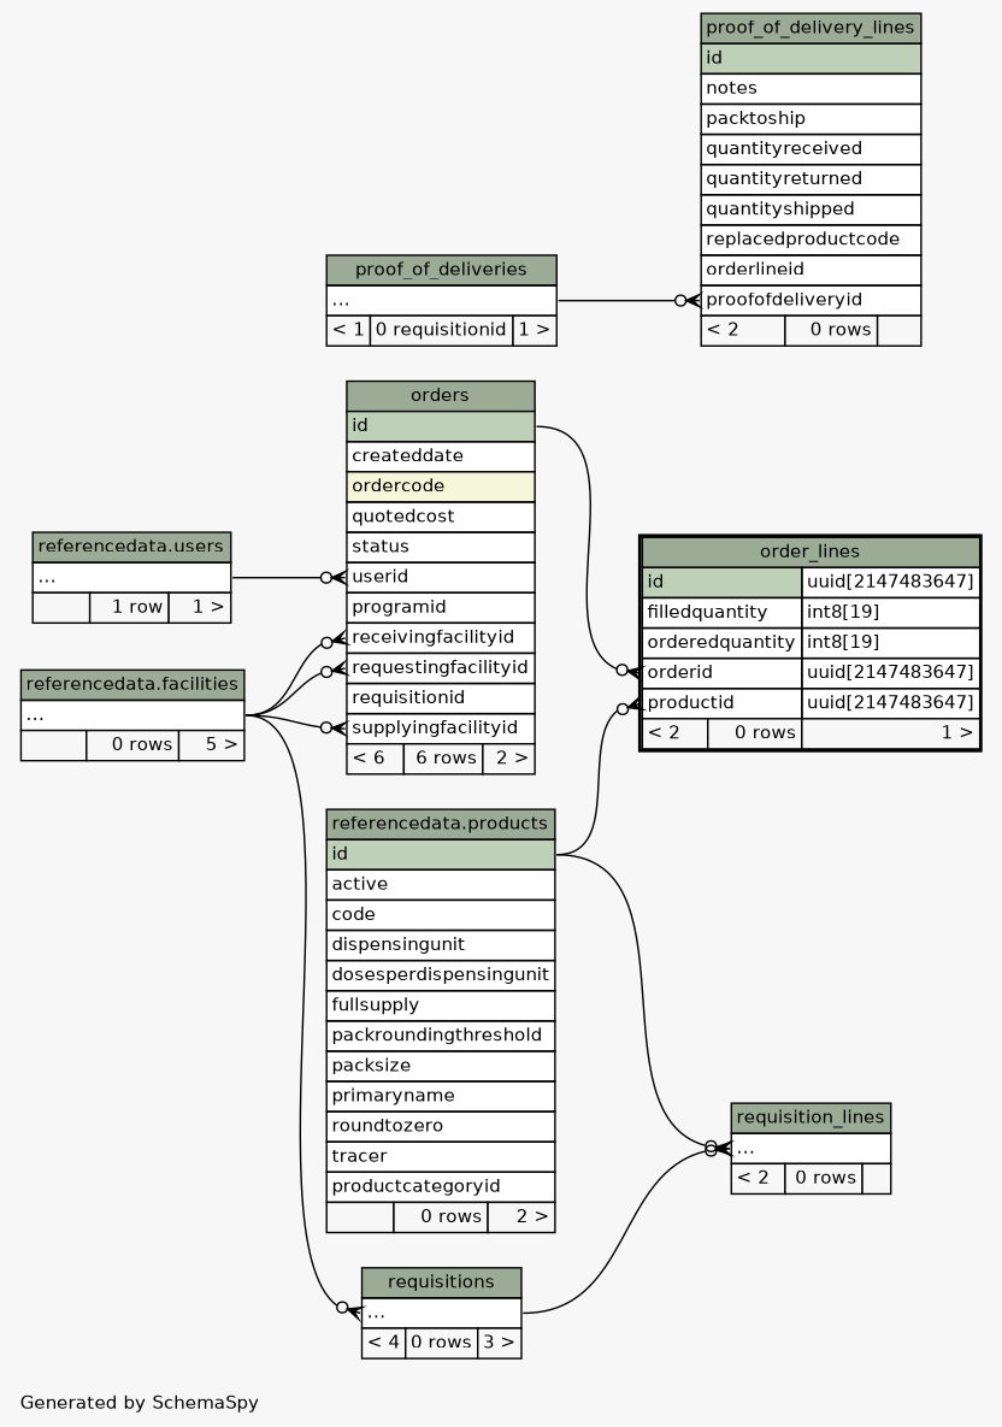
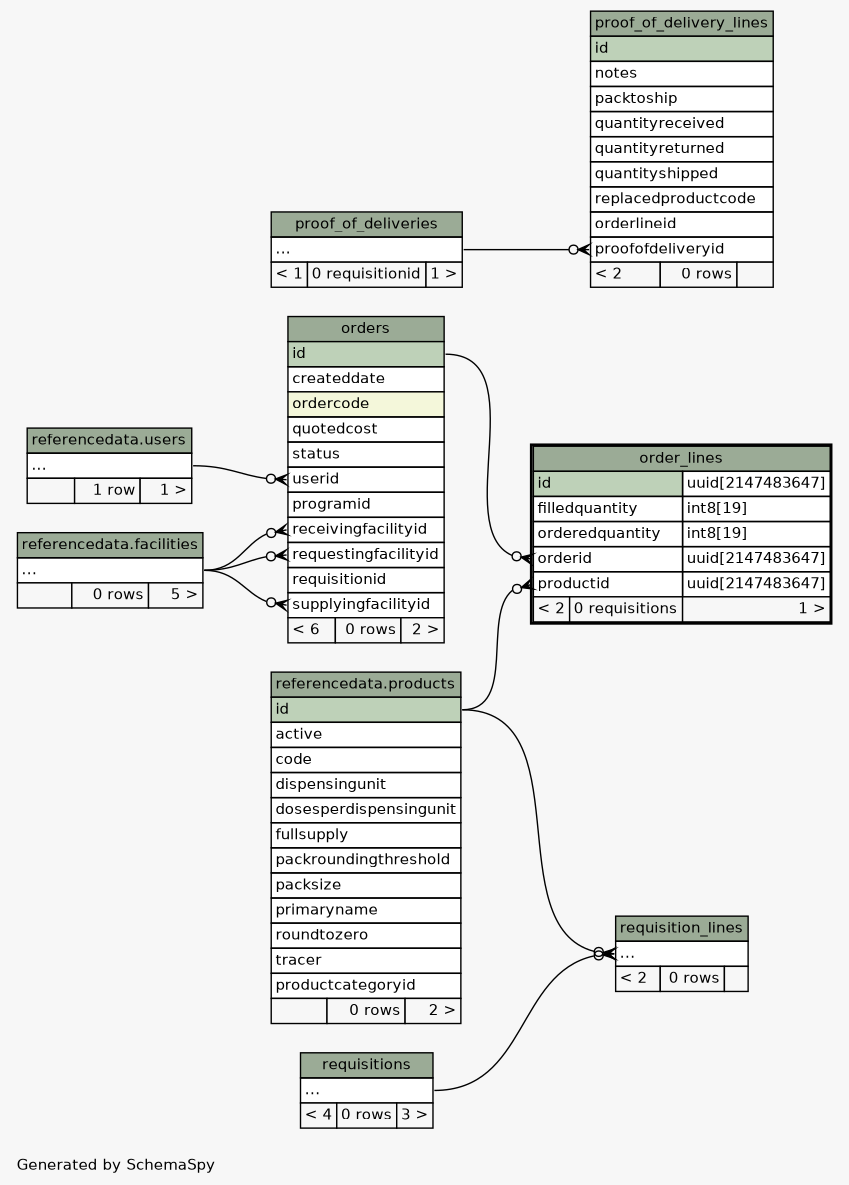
  digraph {
    bgcolor="#f7f7f7"
    fontname=Helvetica
    fontsize=11
    label="\nGenerated by SchemaSpy"
    labeljust=l
    nodesep=0.18
    rankdir=RL
    ranksep=0.46
    node [fontname=Helvetica fontsize=11 shape=plaintext]
    edge [arrowhead=none arrowsize=0.8 arrowtail=crowodot dir=back headport="elipses:e" tailport="elipses:w"]
-   n1 [label=<     <TABLE BORDER="2" CELLBORDER="1" CELLSPACING="0" BGCOLOR="#ffffff">       <TR><TD COLSPAN="3" BGCOLOR="#9bab96" ALIGN="CENTER">order_lines</TD></TR>       <TR><TD PORT="id" COLSPAN="2" BGCOLOR="#bed1b8" ALIGN="LEFT">id</TD><TD PORT="id.type" ALIGN="LEFT">uuid[2147483647]</TD></TR>       <TR><TD PORT="filledquantity" COLSPAN="2" ALIGN="LEFT">filledquantity</TD><TD PORT="filledquantity.type" ALIGN="LEFT">int8[19]</TD></TR>       <TR><TD PORT="orderedquantity" COLSPAN="2" ALIGN="LEFT">orderedquantity</TD><TD PORT="orderedquantity.type" ALIGN="LEFT">int8[19]</TD></TR>       <TR><TD PORT="orderid" COLSPAN="2" ALIGN="LEFT">orderid</TD><TD PORT="orderid.type" ALIGN="LEFT">uuid[2147483647]</TD></TR>       <TR><TD PORT="productid" COLSPAN="2" ALIGN="LEFT">productid</TD><TD PORT="productid.type" ALIGN="LEFT">uuid[2147483647]</TD></TR>       <TR><TD ALIGN="LEFT" BGCOLOR="#f7f7f7">&lt; 2</TD><TD ALIGN="RIGHT" BGCOLOR="#f7f7f7">0 rows</TD><TD ALIGN="RIGHT" BGCOLOR="#f7f7f7">1 &gt;</TD></TR>     </TABLE>>]
-   n2 [label=<     <TABLE BORDER="0" CELLBORDER="1" CELLSPACING="0" BGCOLOR="#ffffff">       <TR><TD COLSPAN="3" BGCOLOR="#9bab96" ALIGN="CENTER">orders</TD></TR>       <TR><TD PORT="id" COLSPAN="3" BGCOLOR="#bed1b8" ALIGN="LEFT">id</TD></TR>       <TR><TD PORT="createddate" COLSPAN="3" ALIGN="LEFT">createddate</TD></TR>       <TR><TD PORT="ordercode" COLSPAN="3" BGCOLOR="#f4f7da" ALIGN="LEFT">ordercode</TD></TR>       <TR><TD PORT="quotedcost" COLSPAN="3" ALIGN="LEFT">quotedcost</TD></TR>       <TR><TD PORT="status" COLSPAN="3" ALIGN="LEFT">status</TD></TR>       <TR><TD PORT="userid" COLSPAN="3" ALIGN="LEFT">userid</TD></TR>       <TR><TD PORT="programid" COLSPAN="3" ALIGN="LEFT">programid</TD></TR>       <TR><TD PORT="receivingfacilityid" COLSPAN="3" ALIGN="LEFT">receivingfacilityid</TD></TR>       <TR><TD PORT="requestingfacilityid" COLSPAN="3" ALIGN="LEFT">requestingfacilityid</TD></TR>       <TR><TD PORT="requisitionid" COLSPAN="3" ALIGN="LEFT">requisitionid</TD></TR>       <TR><TD PORT="supplyingfacilityid" COLSPAN="3" ALIGN="LEFT">supplyingfacilityid</TD></TR>       <TR><TD ALIGN="LEFT" BGCOLOR="#f7f7f7">&lt; 6</TD><TD ALIGN="RIGHT" BGCOLOR="#f7f7f7">6 rows</TD><TD ALIGN="RIGHT" BGCOLOR="#f7f7f7">2 &gt;</TD></TR>     </TABLE>>]
+   n1 [label=<     <TABLE BORDER="2" CELLBORDER="1" CELLSPACING="0" BGCOLOR="#ffffff">       <TR><TD COLSPAN="3" BGCOLOR="#9bab96" ALIGN="CENTER">order_lines</TD></TR>       <TR><TD PORT="id" COLSPAN="2" BGCOLOR="#bed1b8" ALIGN="LEFT">id</TD><TD PORT="id.type" ALIGN="LEFT">uuid[2147483647]</TD></TR>       <TR><TD PORT="filledquantity" COLSPAN="2" ALIGN="LEFT">filledquantity</TD><TD PORT="filledquantity.type" ALIGN="LEFT">int8[19]</TD></TR>       <TR><TD PORT="orderedquantity" COLSPAN="2" ALIGN="LEFT">orderedquantity</TD><TD PORT="orderedquantity.type" ALIGN="LEFT">int8[19]</TD></TR>       <TR><TD PORT="orderid" COLSPAN="2" ALIGN="LEFT">orderid</TD><TD PORT="orderid.type" ALIGN="LEFT">uuid[2147483647]</TD></TR>       <TR><TD PORT="productid" COLSPAN="2" ALIGN="LEFT">productid</TD><TD PORT="productid.type" ALIGN="LEFT">uuid[2147483647]</TD></TR>       <TR><TD ALIGN="LEFT" BGCOLOR="#f7f7f7">&lt; 2</TD><TD ALIGN="RIGHT" BGCOLOR="#f7f7f7">0 requisitions</TD><TD ALIGN="RIGHT" BGCOLOR="#f7f7f7">1 &gt;</TD></TR>     </TABLE>>]
+   n2 [label=<     <TABLE BORDER="0" CELLBORDER="1" CELLSPACING="0" BGCOLOR="#ffffff">       <TR><TD COLSPAN="3" BGCOLOR="#9bab96" ALIGN="CENTER">orders</TD></TR>       <TR><TD PORT="id" COLSPAN="3" BGCOLOR="#bed1b8" ALIGN="LEFT">id</TD></TR>       <TR><TD PORT="createddate" COLSPAN="3" ALIGN="LEFT">createddate</TD></TR>       <TR><TD PORT="ordercode" COLSPAN="3" BGCOLOR="#f4f7da" ALIGN="LEFT">ordercode</TD></TR>       <TR><TD PORT="quotedcost" COLSPAN="3" ALIGN="LEFT">quotedcost</TD></TR>       <TR><TD PORT="status" COLSPAN="3" ALIGN="LEFT">status</TD></TR>       <TR><TD PORT="userid" COLSPAN="3" ALIGN="LEFT">userid</TD></TR>       <TR><TD PORT="programid" COLSPAN="3" ALIGN="LEFT">programid</TD></TR>       <TR><TD PORT="receivingfacilityid" COLSPAN="3" ALIGN="LEFT">receivingfacilityid</TD></TR>       <TR><TD PORT="requestingfacilityid" COLSPAN="3" ALIGN="LEFT">requestingfacilityid</TD></TR>       <TR><TD PORT="requisitionid" COLSPAN="3" ALIGN="LEFT">requisitionid</TD></TR>       <TR><TD PORT="supplyingfacilityid" COLSPAN="3" ALIGN="LEFT">supplyingfacilityid</TD></TR>       <TR><TD ALIGN="LEFT" BGCOLOR="#f7f7f7">&lt; 6</TD><TD ALIGN="RIGHT" BGCOLOR="#f7f7f7">0 rows</TD><TD ALIGN="RIGHT" BGCOLOR="#f7f7f7">2 &gt;</TD></TR>     </TABLE>>]
    n3 [label=<     <TABLE BORDER="0" CELLBORDER="1" CELLSPACING="0" BGCOLOR="#ffffff">       <TR><TD COLSPAN="3" BGCOLOR="#9bab96" ALIGN="CENTER">referencedata.products</TD></TR>       <TR><TD PORT="id" COLSPAN="3" BGCOLOR="#bed1b8" ALIGN="LEFT">id</TD></TR>       <TR><TD PORT="active" COLSPAN="3" ALIGN="LEFT">active</TD></TR>       <TR><TD PORT="code" COLSPAN="3" ALIGN="LEFT">code</TD></TR>       <TR><TD PORT="dispensingunit" COLSPAN="3" ALIGN="LEFT">dispensingunit</TD></TR>       <TR><TD PORT="dosesperdispensingunit" COLSPAN="3" ALIGN="LEFT">dosesperdispensingunit</TD></TR>       <TR><TD PORT="fullsupply" COLSPAN="3" ALIGN="LEFT">fullsupply</TD></TR>       <TR><TD PORT="packroundingthreshold" COLSPAN="3" ALIGN="LEFT">packroundingthreshold</TD></TR>       <TR><TD PORT="packsize" COLSPAN="3" ALIGN="LEFT">packsize</TD></TR>       <TR><TD PORT="primaryname" COLSPAN="3" ALIGN="LEFT">primaryname</TD></TR>       <TR><TD PORT="roundtozero" COLSPAN="3" ALIGN="LEFT">roundtozero</TD></TR>       <TR><TD PORT="tracer" COLSPAN="3" ALIGN="LEFT">tracer</TD></TR>       <TR><TD PORT="productcategoryid" COLSPAN="3" ALIGN="LEFT">productcategoryid</TD></TR>       <TR><TD ALIGN="LEFT" BGCOLOR="#f7f7f7">  </TD><TD ALIGN="RIGHT" BGCOLOR="#f7f7f7">0 rows</TD><TD ALIGN="RIGHT" BGCOLOR="#f7f7f7">2 &gt;</TD></TR>     </TABLE>>]
    n4 [label=<     <TABLE BORDER="0" CELLBORDER="1" CELLSPACING="0" BGCOLOR="#ffffff">       <TR><TD COLSPAN="3" BGCOLOR="#9bab96" ALIGN="CENTER">referencedata.facilities</TD></TR>       <TR><TD PORT="elipses" COLSPAN="3" ALIGN="LEFT">...</TD></TR>       <TR><TD ALIGN="LEFT" BGCOLOR="#f7f7f7">  </TD><TD ALIGN="RIGHT" BGCOLOR="#f7f7f7">0 rows</TD><TD ALIGN="RIGHT" BGCOLOR="#f7f7f7">5 &gt;</TD></TR>     </TABLE>>]
    n5 [label=<     <TABLE BORDER="0" CELLBORDER="1" CELLSPACING="0" BGCOLOR="#ffffff">       <TR><TD COLSPAN="3" BGCOLOR="#9bab96" ALIGN="CENTER">referencedata.users</TD></TR>       <TR><TD PORT="elipses" COLSPAN="3" ALIGN="LEFT">...</TD></TR>       <TR><TD ALIGN="LEFT" BGCOLOR="#f7f7f7">  </TD><TD ALIGN="RIGHT" BGCOLOR="#f7f7f7">1 row</TD><TD ALIGN="RIGHT" BGCOLOR="#f7f7f7">1 &gt;</TD></TR>     </TABLE>>]
    n6 [label=<     <TABLE BORDER="0" CELLBORDER="1" CELLSPACING="0" BGCOLOR="#ffffff">       <TR><TD COLSPAN="3" BGCOLOR="#9bab96" ALIGN="CENTER">requisitions</TD></TR>       <TR><TD PORT="elipses" COLSPAN="3" ALIGN="LEFT">...</TD></TR>       <TR><TD ALIGN="LEFT" BGCOLOR="#f7f7f7">&lt; 4</TD><TD ALIGN="RIGHT" BGCOLOR="#f7f7f7">0 rows</TD><TD ALIGN="RIGHT" BGCOLOR="#f7f7f7">3 &gt;</TD></TR>     </TABLE>>]
    n7 [label=<     <TABLE BORDER="0" CELLBORDER="1" CELLSPACING="0" BGCOLOR="#ffffff">       <TR><TD COLSPAN="3" BGCOLOR="#9bab96" ALIGN="CENTER">proof_of_deliveries</TD></TR>       <TR><TD PORT="elipses" COLSPAN="3" ALIGN="LEFT">...</TD></TR>       <TR><TD ALIGN="LEFT" BGCOLOR="#f7f7f7">&lt; 1</TD><TD ALIGN="RIGHT" BGCOLOR="#f7f7f7">0 requisitionid</TD><TD ALIGN="RIGHT" BGCOLOR="#f7f7f7">1 &gt;</TD></TR>     </TABLE>>]
    n8 [label=<     <TABLE BORDER="0" CELLBORDER="1" CELLSPACING="0" BGCOLOR="#ffffff">       <TR><TD COLSPAN="3" BGCOLOR="#9bab96" ALIGN="CENTER">proof_of_delivery_lines</TD></TR>       <TR><TD PORT="id" COLSPAN="3" BGCOLOR="#bed1b8" ALIGN="LEFT">id</TD></TR>       <TR><TD PORT="notes" COLSPAN="3" ALIGN="LEFT">notes</TD></TR>       <TR><TD PORT="packtoship" COLSPAN="3" ALIGN="LEFT">packtoship</TD></TR>       <TR><TD PORT="quantityreceived" COLSPAN="3" ALIGN="LEFT">quantityreceived</TD></TR>       <TR><TD PORT="quantityreturned" COLSPAN="3" ALIGN="LEFT">quantityreturned</TD></TR>       <TR><TD PORT="quantityshipped" COLSPAN="3" ALIGN="LEFT">quantityshipped</TD></TR>       <TR><TD PORT="replacedproductcode" COLSPAN="3" ALIGN="LEFT">replacedproductcode</TD></TR>       <TR><TD PORT="orderlineid" COLSPAN="3" ALIGN="LEFT">orderlineid</TD></TR>       <TR><TD PORT="proofofdeliveryid" COLSPAN="3" ALIGN="LEFT">proofofdeliveryid</TD></TR>       <TR><TD ALIGN="LEFT" BGCOLOR="#f7f7f7">&lt; 2</TD><TD ALIGN="RIGHT" BGCOLOR="#f7f7f7">0 rows</TD><TD ALIGN="RIGHT" BGCOLOR="#f7f7f7">  </TD></TR>     </TABLE>>]
    n9 [label=<     <TABLE BORDER="0" CELLBORDER="1" CELLSPACING="0" BGCOLOR="#ffffff">       <TR><TD COLSPAN="3" BGCOLOR="#9bab96" ALIGN="CENTER">requisition_lines</TD></TR>       <TR><TD PORT="elipses" COLSPAN="3" ALIGN="LEFT">...</TD></TR>       <TR><TD ALIGN="LEFT" BGCOLOR="#f7f7f7">&lt; 2</TD><TD ALIGN="RIGHT" BGCOLOR="#f7f7f7">0 rows</TD><TD ALIGN="RIGHT" BGCOLOR="#f7f7f7">  </TD></TR>     </TABLE>>]
    n1 -> n2 [headport="id:e" tailport="orderid:w"]
    n1 -> n3 [headport="id:e" tailport="productid:w"]
    n2 -> n4 [tailport="receivingfacilityid:w"]
    n2 -> n4 [tailport="requestingfacilityid:w"]
    n2 -> n4 [tailport="supplyingfacilityid:w"]
    n2 -> n5 [tailport="userid:w"]
-   n6 -> n4
    n8 -> n7 [tailport="proofofdeliveryid:w"]
    n9 -> n3 [headport="id:e"]
    n9 -> n6
  }
